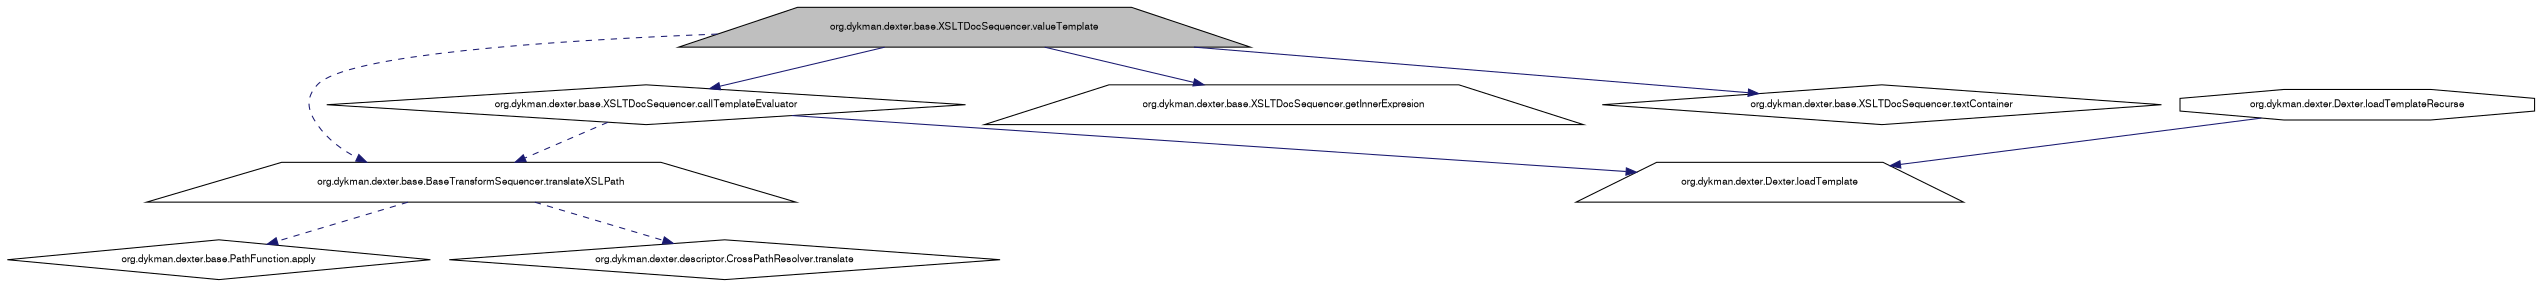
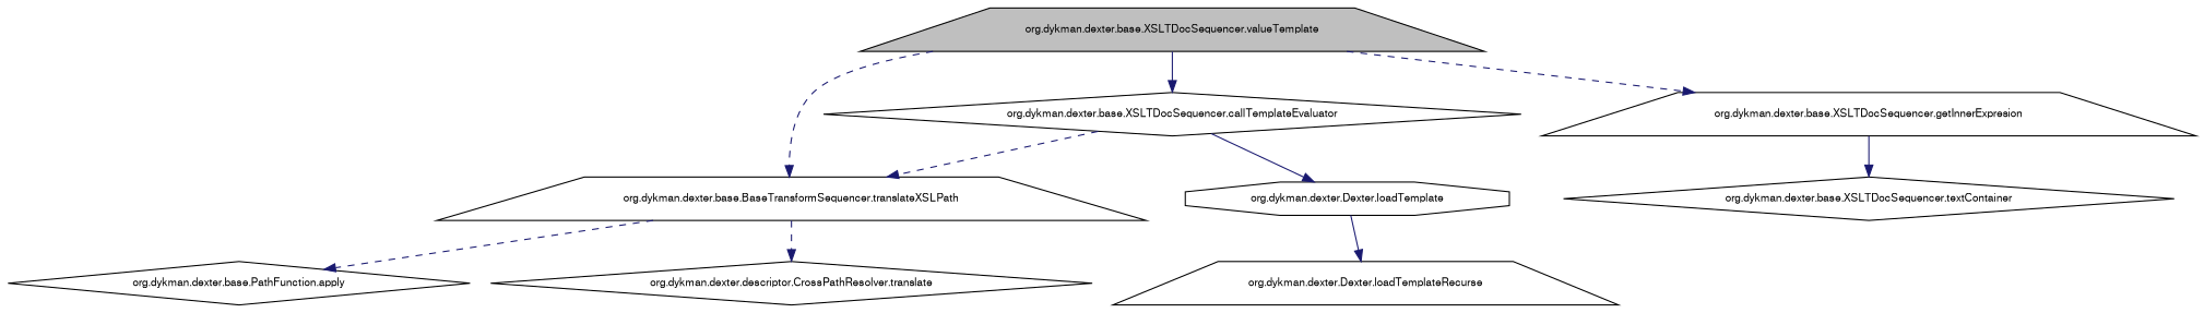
  digraph {
    rankdir=TB
    node [color=black fontname=FreeSans fontsize=10 shape=diamond]
    edge [color=midnightblue fontname=FreeSans fontsize=10 labelfontname=FreeSans labelfontsize=10 style=dashed]
    n1 [fillcolor=grey75 fontcolor=black height=0.2 label="org.dykman.dexter.base.XSLTDocSequencer.valueTemplate" shape=trapezium style=filled width=0.4]
    n2 [height=0.2 label="org.dykman.dexter.base.XSLTDocSequencer.callTemplateEvaluator" width=0.4]
    n3 [height=0.2 label="org.dykman.dexter.base.BaseTransformSequencer.translateXSLPath" shape=trapezium width=0.4]
    n4 [height=0.2 label="org.dykman.dexter.base.XSLTDocSequencer.getInnerExpresion" shape=trapezium width=0.4]
    n5 [height=0.2 label="org.dykman.dexter.base.XSLTDocSequencer.textContainer" width=0.4]
-   n6 [height=0.2 label="org.dykman.dexter.Dexter.loadTemplate" shape=trapezium width=0.4]
+   n6 [height=0.2 label="org.dykman.dexter.Dexter.loadTemplate" shape=octagon width=0.4]
    n7 [height=0.2 label="org.dykman.dexter.base.PathFunction.apply" width=0.4]
    n8 [height=0.2 label="org.dykman.dexter.descriptor.CrossPathResolver.translate" width=0.4]
-   n9 [height=0.2 label="org.dykman.dexter.Dexter.loadTemplateRecurse" shape=octagon width=0.4]
+   n9 [height=0.2 label="org.dykman.dexter.Dexter.loadTemplateRecurse" shape=trapezium width=0.4]
    n1 -> n2 [style=solid]
    n1 -> n3
-   n1 -> n4 [style=solid]
-   n1 -> n5 [style=solid]
+   n1 -> n4
+   n4 -> n5 [style=solid]
    n2 -> n3
    n2 -> n6 [style=solid]
    n3 -> n7
    n3 -> n8
-   n9 -> n6 [style=solid]
+   n6 -> n9 [style=solid]
  }
